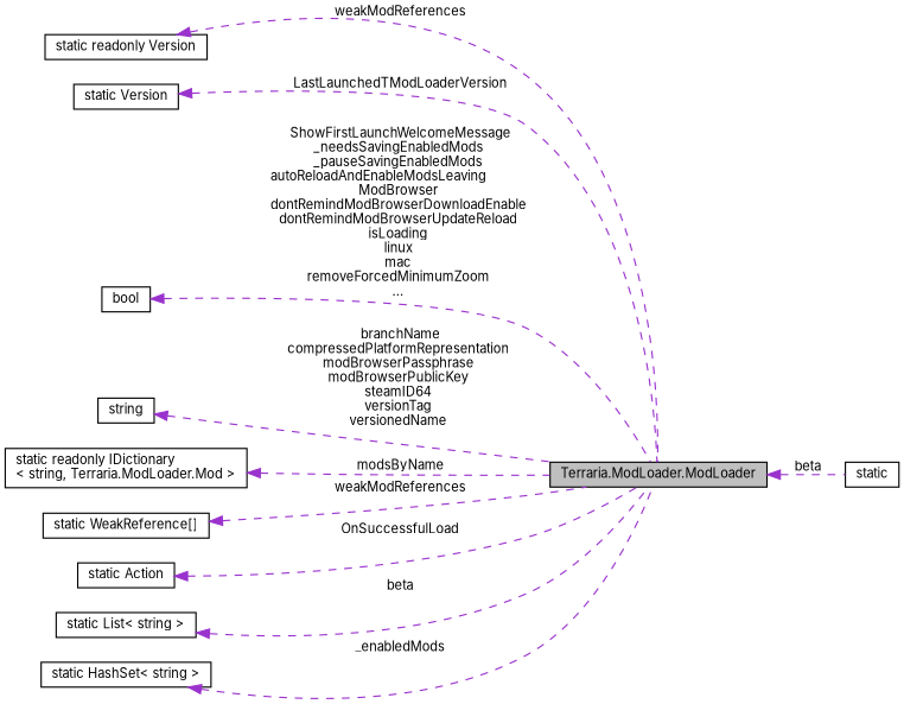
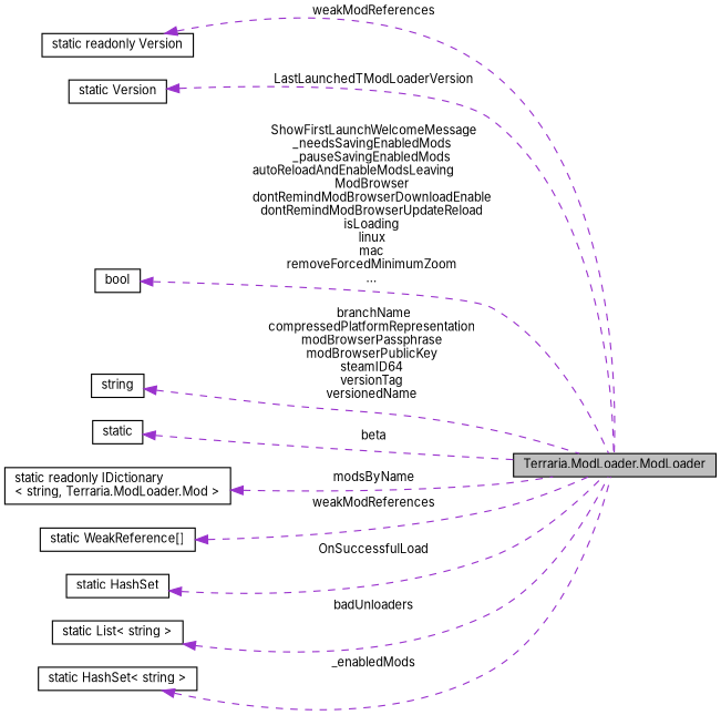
  digraph {
    fontname=Inter
    rankdir=LR
    node [color=black fillcolor=white fontname=Inter fontsize=10 shape=record style=filled]
    edge [color=darkorchid3 dir=back fontname=Inter fontsize=10 labelfontname=Helvetica labelfontsize=10 style=dashed]
    n1 [fillcolor=grey75 fontcolor=black height=0.2 label="Terraria.ModLoader.ModLoader" width=0.4]
    n2 [height=0.2 label="static readonly Version" width=0.4]
    n3 [height=0.2 label="static Version" width=0.4]
    n4 [height=0.2 label=bool width=0.4]
    n5 [height=0.2 label=string width=0.4]
    n6 [height=0.2 label=static width=0.4]
    n7 [height=0.2 label="static readonly IDictionary\l\< string, Terraria.ModLoader.Mod \>" width=0.4]
    n8 [height=0.2 label="static WeakReference[]" width=0.4]
-   n9 [height=0.2 label="static Action" width=0.4]
+   n9 [height=0.2 label="static HashSet" width=0.4]
    n10 [height=0.2 label="static List\< string \>" width=0.4]
    n11 [height=0.2 label="static HashSet\< string \>" width=0.4]
    n2 -> n1 [label=" weakModReferences"]
    n3 -> n1 [label=" LastLaunchedTModLoaderVersion"]
    n4 -> n1 [label=" ShowFirstLaunchWelcomeMessage\n_needsSavingEnabledMods\n_pauseSavingEnabledMods\nautoReloadAndEnableModsLeaving\lModBrowser\ndontRemindModBrowserDownloadEnable\ndontRemindModBrowserUpdateReload\nisLoading\nlinux\nmac\nremoveForcedMinimumZoom\n..."]
    n5 -> n1 [label=" branchName\ncompressedPlatformRepresentation\nmodBrowserPassphrase\nmodBrowserPublicKey\nsteamID64\nversionTag\nversionedName"]
-   n1 -> n6 [label=" beta"]
+   n6 -> n1 [label=" beta"]
    n7 -> n1 [label=" modsByName"]
    n8 -> n1 [label=" weakModReferences"]
    n9 -> n1 [label=" OnSuccessfulLoad"]
-   n10 -> n1 [label=" beta"]
+   n10 -> n1 [label=" badUnloaders"]
    n11 -> n1 [label=" _enabledMods"]
  }
